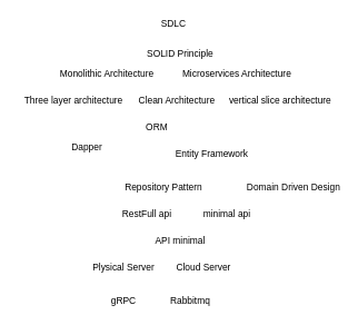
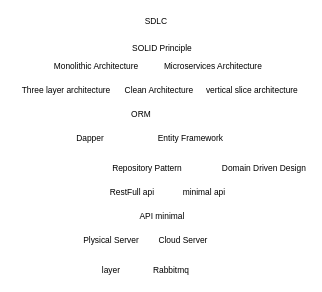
  <mxCell id="0" />
  <mxCell id="1" parent="0" />
  <mxCell id="2" value="&lt;font style=&quot;font-size: 14px;&quot;&gt;Microservices Architecture&lt;/font&gt;" style="text;html=1;strokeColor=none;fillColor=none;align=center;verticalAlign=middle;whiteSpace=wrap;rounded=0;" parent="1" vertex="1"><mxGeometry x="255" y="95" width="200" height="30" as="geometry" /></mxCell>
  <mxCell id="3" value="&lt;font style=&quot;font-size: 14px;&quot;&gt;Monolithic Architecture&lt;/font&gt;" style="text;html=1;strokeColor=none;fillColor=none;align=center;verticalAlign=middle;whiteSpace=wrap;rounded=0;" parent="1" vertex="1"><mxGeometry x="85" y="95" width="150" height="30" as="geometry" /></mxCell>
  <mxCell id="4" value="&lt;font style=&quot;font-size: 14px;&quot;&gt;Cloud Server&lt;/font&gt;" style="text;html=1;strokeColor=none;fillColor=none;align=center;verticalAlign=middle;whiteSpace=wrap;rounded=0;" parent="1" vertex="1"><mxGeometry x="230" y="385" width="150" height="30" as="geometry" /></mxCell>
  <mxCell id="5" value="&lt;font style=&quot;font-size: 14px;&quot;&gt;SOLID Principle&lt;/font&gt;" style="text;html=1;strokeColor=none;fillColor=none;align=center;verticalAlign=middle;whiteSpace=wrap;rounded=0;" parent="1" vertex="1"><mxGeometry x="195" y="65" width="150" height="30" as="geometry" /></mxCell>
  <mxCell id="6" value="&lt;span style=&quot;font-size: 14px;&quot;&gt;Domain Driven Design&lt;/span&gt;" style="text;html=1;strokeColor=none;fillColor=none;align=center;verticalAlign=middle;whiteSpace=wrap;rounded=0;" parent="1" vertex="1"><mxGeometry x="365" y="265" width="150" height="30" as="geometry" /></mxCell>
  <mxCell id="7" value="&lt;span style=&quot;font-size: 14px;&quot;&gt;Clean Architecture&lt;/span&gt;" style="text;html=1;strokeColor=none;fillColor=none;align=center;verticalAlign=middle;whiteSpace=wrap;rounded=0;" parent="1" vertex="1"><mxGeometry x="190" y="135" width="150" height="30" as="geometry" /></mxCell>
  <mxCell id="8" value="&lt;font style=&quot;font-size: 14px;&quot;&gt;vertical slice architecture&lt;/font&gt;" style="text;html=1;strokeColor=none;fillColor=none;align=center;verticalAlign=middle;whiteSpace=wrap;rounded=0;" parent="1" vertex="1"><mxGeometry x="330" y="135" width="180" height="30" as="geometry" /></mxCell>
  <mxCell id="9" value="&lt;font style=&quot;font-size: 14px;&quot;&gt;Three layer architecture&lt;/font&gt;" style="text;html=1;strokeColor=none;fillColor=none;align=center;verticalAlign=middle;whiteSpace=wrap;rounded=0;" parent="1" vertex="1"><mxGeometry x="20" y="135" width="180" height="30" as="geometry" /></mxCell>
  <mxCell id="10" value="&lt;font style=&quot;font-size: 14px;&quot;&gt;SDLC&lt;/font&gt;" style="text;html=1;strokeColor=none;fillColor=none;align=center;verticalAlign=middle;whiteSpace=wrap;rounded=0;" parent="1" vertex="1"><mxGeometry x="160" y="20" width="200" height="30" as="geometry" /></mxCell>
  <mxCell id="11" value="&lt;font style=&quot;font-size: 14px;&quot;&gt;Repository Pattern&lt;/font&gt;" style="text;html=1;strokeColor=none;fillColor=none;align=center;verticalAlign=middle;whiteSpace=wrap;rounded=0;" parent="1" vertex="1"><mxGeometry x="170" y="265" width="150" height="30" as="geometry" /></mxCell>
  <mxCell id="12" value="&lt;font style=&quot;font-size: 14px;&quot;&gt;ORM&lt;/font&gt;" style="text;html=1;strokeColor=none;fillColor=none;align=center;verticalAlign=middle;whiteSpace=wrap;rounded=0;" parent="1" vertex="1"><mxGeometry x="195" y="175" width="80" height="30" as="geometry" /></mxCell>
  <mxCell id="13" value="&lt;font style=&quot;font-size: 14px;&quot;&gt;Rabbitmq&lt;/font&gt;" style="text;html=1;strokeColor=none;fillColor=none;align=center;verticalAlign=middle;whiteSpace=wrap;rounded=0;" parent="1" vertex="1"><mxGeometry x="185" y="435" width="200" height="30" as="geometry" /></mxCell>
- <mxCell id="14" value="&lt;span style=&quot;font-size: 14px;&quot;&gt;gRPC&lt;/span&gt;" style="text;html=1;strokeColor=none;fillColor=none;align=center;verticalAlign=middle;whiteSpace=wrap;rounded=0;" parent="1" vertex="1"><mxGeometry x="85" y="435" width="200" height="30" as="geometry" /></mxCell>
- <mxCell id="15" value="&lt;font style=&quot;font-size: 14px;&quot;&gt;Dapper&lt;/font&gt;" style="text;html=1;strokeColor=none;fillColor=none;align=center;verticalAlign=middle;whiteSpace=wrap;rounded=0;" parent="1" vertex="1"><mxGeometry x="80" y="205" width="100" height="30" as="geometry" /></mxCell>
+ <mxCell id="14" value="&lt;span style=&quot;font-size: 14px;&quot;&gt;layer&lt;/span&gt;" style="text;html=1;strokeColor=none;fillColor=none;align=center;verticalAlign=middle;whiteSpace=wrap;rounded=0;" parent="1" vertex="1"><mxGeometry x="85" y="435" width="200" height="30" as="geometry" /></mxCell>
+ <mxCell id="15" value="&lt;font style=&quot;font-size: 14px;&quot;&gt;Dapper&lt;/font&gt;" style="text;html=1;strokeColor=none;fillColor=none;align=center;verticalAlign=middle;whiteSpace=wrap;rounded=0;" parent="1" vertex="1"><mxGeometry x="100" y="215" width="100" height="30" as="geometry" /></mxCell>
  <mxCell id="16" value="&lt;font style=&quot;font-size: 14px;&quot;&gt;API minimal&lt;/font&gt;" style="text;html=1;strokeColor=none;fillColor=none;align=center;verticalAlign=middle;whiteSpace=wrap;rounded=0;" parent="1" vertex="1"><mxGeometry x="170" y="345" width="200" height="30" as="geometry" /></mxCell>
  <mxCell id="17" value="&lt;font style=&quot;font-size: 14px;&quot;&gt;RestFull api&lt;/font&gt;" style="text;html=1;strokeColor=none;fillColor=none;align=center;verticalAlign=middle;whiteSpace=wrap;rounded=0;" parent="1" vertex="1"><mxGeometry x="120" y="305" width="200" height="30" as="geometry" /></mxCell>
  <mxCell id="18" value="&lt;font style=&quot;font-size: 14px;&quot;&gt;minimal api&lt;/font&gt;" style="text;html=1;strokeColor=none;fillColor=none;align=center;verticalAlign=middle;whiteSpace=wrap;rounded=0;" parent="1" vertex="1"><mxGeometry x="240" y="305" width="200" height="30" as="geometry" /></mxCell>
  <mxCell id="19" value="&lt;font style=&quot;font-size: 14px;&quot;&gt;Plysical Server&lt;/font&gt;" style="text;html=1;strokeColor=none;fillColor=none;align=center;verticalAlign=middle;whiteSpace=wrap;rounded=0;" vertex="1" parent="1"><mxGeometry x="110" y="385" width="150" height="30" as="geometry" /></mxCell>
  <mxCell id="20" value="&lt;font style=&quot;font-size: 14px;&quot;&gt;Entity Framework&lt;/font&gt;" style="text;html=1;strokeColor=none;fillColor=none;align=center;verticalAlign=middle;whiteSpace=wrap;rounded=0;" vertex="1" parent="1"><mxGeometry x="250" y="215" width="135" height="30" as="geometry" /></mxCell>
